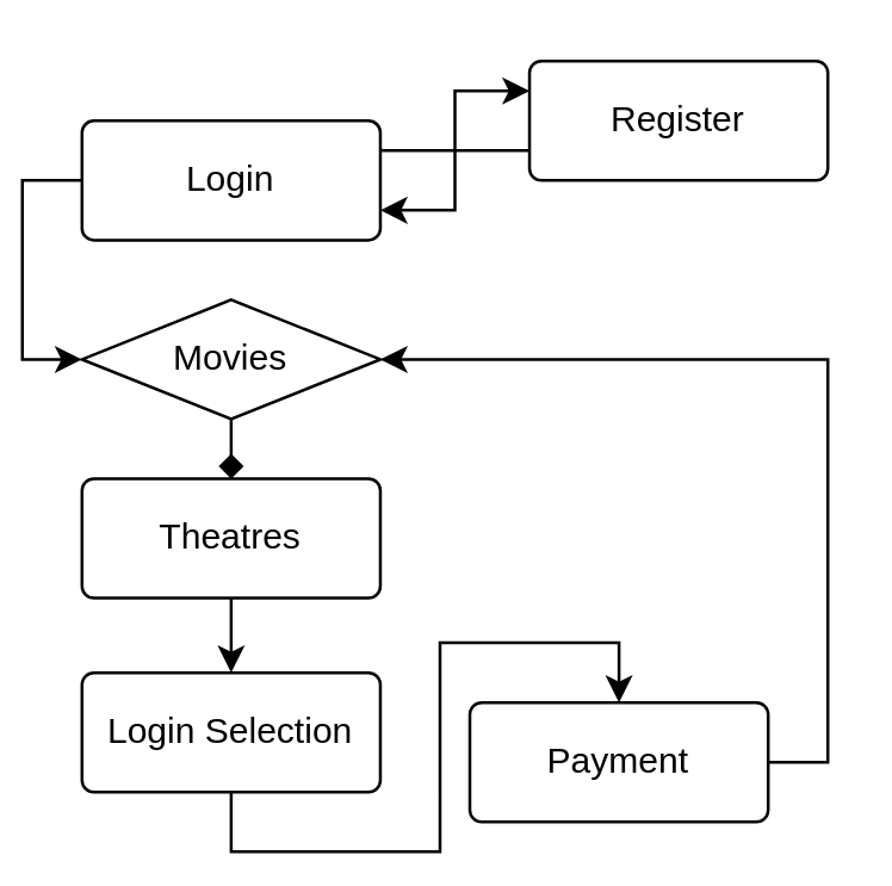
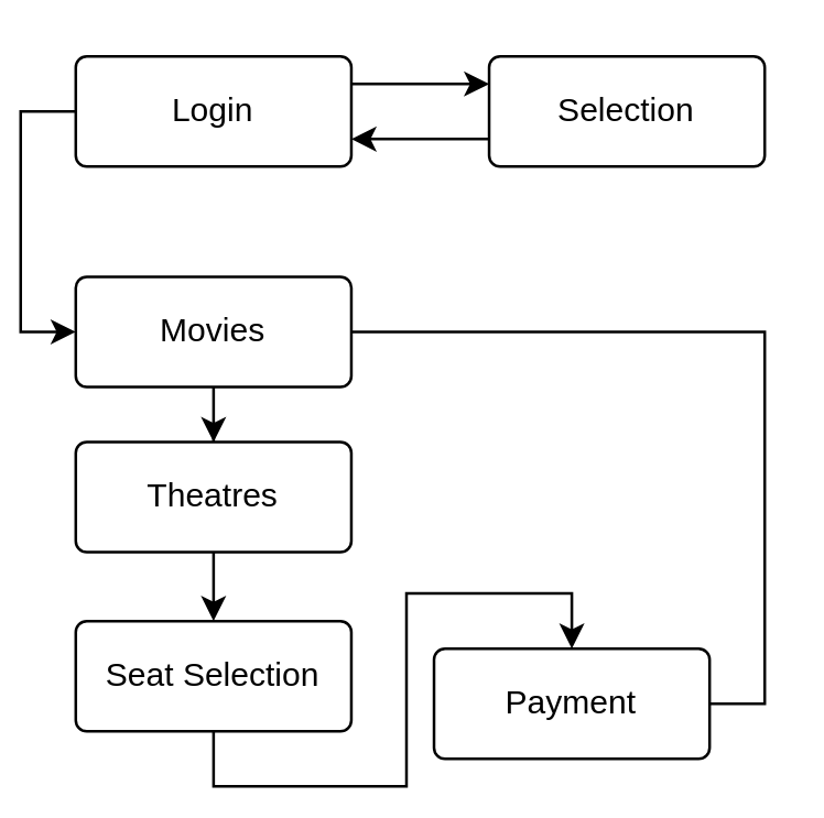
  <mxCell id="0" />
  <mxCell id="1" parent="0" />
  <mxCell id="2" style="edgeStyle=orthogonalEdgeStyle;rounded=0;orthogonalLoop=1;jettySize=auto;html=1;exitX=0;exitY=0.5;exitDx=0;exitDy=0;entryX=0;entryY=0.5;entryDx=0;entryDy=0;" edge="1" parent="1" source="4" target="8"><mxGeometry relative="1" as="geometry"><mxPoint x="-20" y="160" as="targetPoint" /></mxGeometry></mxCell>
  <mxCell id="3" style="edgeStyle=orthogonalEdgeStyle;rounded=0;orthogonalLoop=1;jettySize=auto;html=1;exitX=1;exitY=0.25;exitDx=0;exitDy=0;entryX=0;entryY=0.25;entryDx=0;entryDy=0;" edge="1" parent="1" source="4" target="6"><mxGeometry relative="1" as="geometry" /></mxCell>
- <mxCell id="4" value="Login" style="rounded=1;arcSize=10;whiteSpace=wrap;html=1;align=center;" vertex="1" parent="1"><mxGeometry x="20" y="40" width="100" height="40" as="geometry" /></mxCell>
+ <mxCell id="4" value="Login" style="rounded=1;arcSize=10;whiteSpace=wrap;html=1;align=center;" vertex="1" parent="1"><mxGeometry x="20" y="20" width="100" height="40" as="geometry" /></mxCell>
  <mxCell id="5" style="edgeStyle=orthogonalEdgeStyle;rounded=0;orthogonalLoop=1;jettySize=auto;html=1;exitX=0;exitY=0.75;exitDx=0;exitDy=0;entryX=1;entryY=0.75;entryDx=0;entryDy=0;" edge="1" parent="1" source="6" target="4"><mxGeometry relative="1" as="geometry" /></mxCell>
- <mxCell id="6" value="Register" style="rounded=1;arcSize=10;whiteSpace=wrap;html=1;align=center;" vertex="1" parent="1"><mxGeometry x="170" y="20" width="100" height="40" as="geometry" /></mxCell>
- <mxCell id="7" style="edgeStyle=orthogonalEdgeStyle;rounded=0;orthogonalLoop=1;jettySize=auto;html=1;exitX=0.5;exitY=1;exitDx=0;exitDy=0;endArrow=diamond;" edge="1" parent="1" source="8" target="10"><mxGeometry relative="1" as="geometry" /></mxCell>
- <mxCell id="8" value="Movies" style="rhombus;arcSize=10;whiteSpace=wrap;html=1;align=center;" vertex="1" parent="1"><mxGeometry x="20" y="100" width="100" height="40" as="geometry" /></mxCell>
+ <mxCell id="6" value="Selection" style="rounded=1;arcSize=10;whiteSpace=wrap;html=1;align=center;" vertex="1" parent="1"><mxGeometry x="170" y="20" width="100" height="40" as="geometry" /></mxCell>
+ <mxCell id="7" style="edgeStyle=orthogonalEdgeStyle;rounded=0;orthogonalLoop=1;jettySize=auto;html=1;exitX=0.5;exitY=1;exitDx=0;exitDy=0;" edge="1" parent="1" source="8" target="10"><mxGeometry relative="1" as="geometry" /></mxCell>
+ <mxCell id="8" value="Movies" style="rounded=1;arcSize=10;whiteSpace=wrap;html=1;align=center;" vertex="1" parent="1"><mxGeometry x="20" y="100" width="100" height="40" as="geometry" /></mxCell>
  <mxCell id="9" style="edgeStyle=orthogonalEdgeStyle;rounded=0;orthogonalLoop=1;jettySize=auto;html=1;exitX=0.5;exitY=1;exitDx=0;exitDy=0;entryX=0.5;entryY=0;entryDx=0;entryDy=0;" edge="1" parent="1" source="10" target="12"><mxGeometry relative="1" as="geometry" /></mxCell>
  <mxCell id="10" value="Theatres" style="rounded=1;arcSize=10;whiteSpace=wrap;html=1;align=center;" vertex="1" parent="1"><mxGeometry x="20" y="160" width="100" height="40" as="geometry" /></mxCell>
  <mxCell id="11" style="edgeStyle=orthogonalEdgeStyle;rounded=0;orthogonalLoop=1;jettySize=auto;html=1;exitX=0.5;exitY=1;exitDx=0;exitDy=0;entryX=0.5;entryY=0;entryDx=0;entryDy=0;" edge="1" parent="1" source="12" target="14"><mxGeometry relative="1" as="geometry" /></mxCell>
- <mxCell id="12" value="Login Selection" style="rounded=1;arcSize=10;whiteSpace=wrap;html=1;align=center;" vertex="1" parent="1"><mxGeometry x="20" y="225" width="100" height="40" as="geometry" /></mxCell>
- <mxCell id="13" style="edgeStyle=orthogonalEdgeStyle;rounded=0;orthogonalLoop=1;jettySize=auto;html=1;exitX=1;exitY=0.5;exitDx=0;exitDy=0;entryX=1;entryY=0.5;entryDx=0;entryDy=0;" edge="1" parent="1" source="14" target="8"><mxGeometry relative="1" as="geometry"><mxPoint x="140" y="180" as="targetPoint" /></mxGeometry></mxCell>
+ <mxCell id="12" value="Seat Selection" style="rounded=1;arcSize=10;whiteSpace=wrap;html=1;align=center;" vertex="1" parent="1"><mxGeometry x="20" y="225" width="100" height="40" as="geometry" /></mxCell>
+ <mxCell id="13" style="edgeStyle=orthogonalEdgeStyle;rounded=0;orthogonalLoop=1;jettySize=auto;html=1;exitX=1;exitY=0.5;exitDx=0;exitDy=0;entryX=1;entryY=0.5;entryDx=0;entryDy=0;endArrow=none;" edge="1" parent="1" source="14" target="8"><mxGeometry relative="1" as="geometry"><mxPoint x="140" y="180" as="targetPoint" /></mxGeometry></mxCell>
  <mxCell id="14" value="Payment" style="rounded=1;arcSize=10;whiteSpace=wrap;html=1;align=center;" vertex="1" parent="1"><mxGeometry x="150" y="235" width="100" height="40" as="geometry" /></mxCell>
